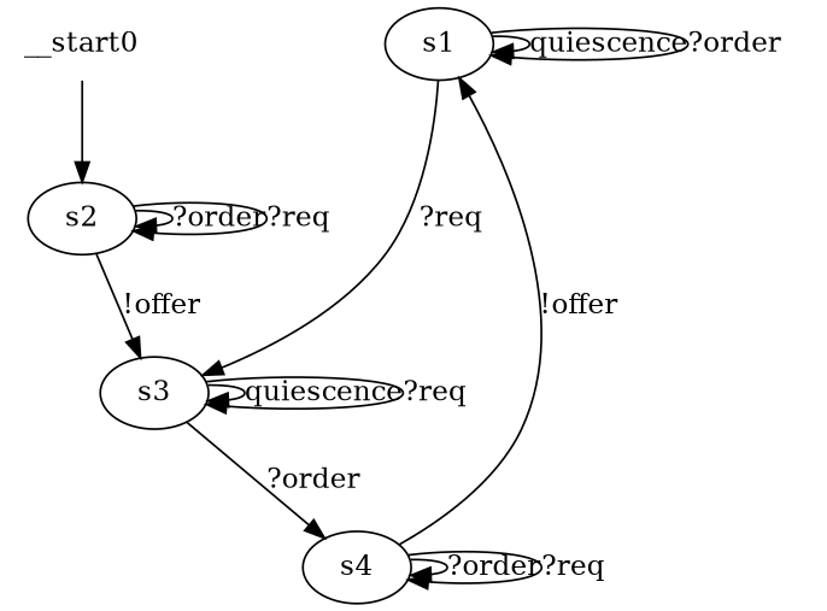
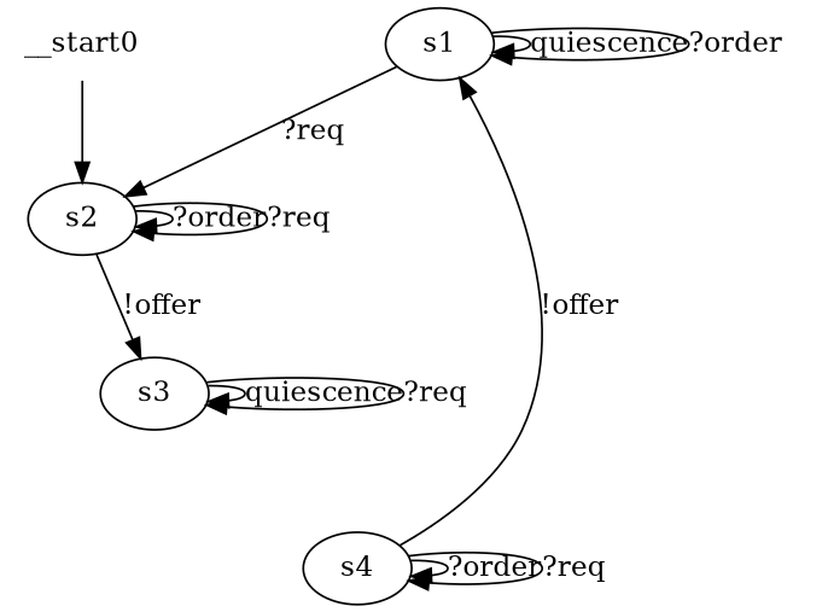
  digraph {
    n1 [label=s1]
    n2 [label=s2]
    n3 [label=s3]
    n4 [label=s4]
    __start0 [shape=none]
    n1 -> n1 [label=quiescence]
    n1 -> n1 [label="?order"]
-   n1 -> n3 [label="?req"]
+   n1 -> n2 [label="?req"]
    n2 -> n2 [label="?order"]
    n2 -> n2 [label="?req"]
    n2 -> n3 [label="!offer"]
    n3 -> n3 [label=quiescence]
    n3 -> n3 [label="?req"]
-   n3 -> n4 [label="?order"]
    n4 -> n1 [label="!offer"]
    n4 -> n4 [label="?order"]
    n4 -> n4 [label="?req"]
    __start0 -> n2
  }
